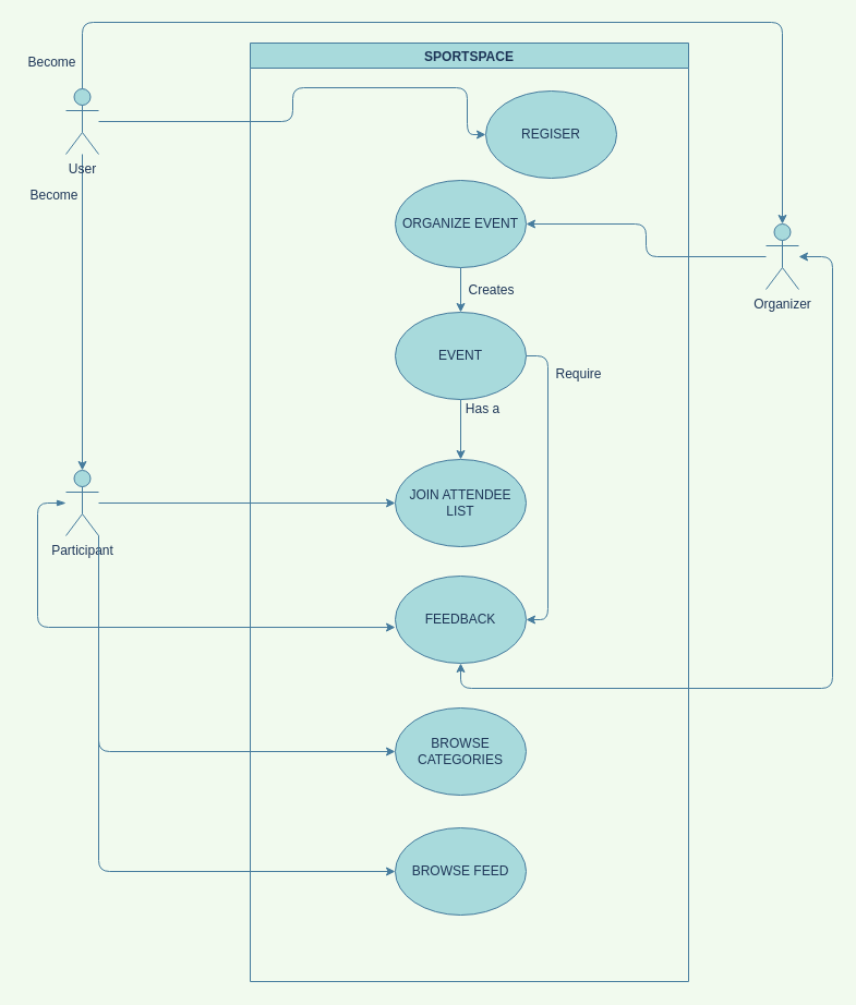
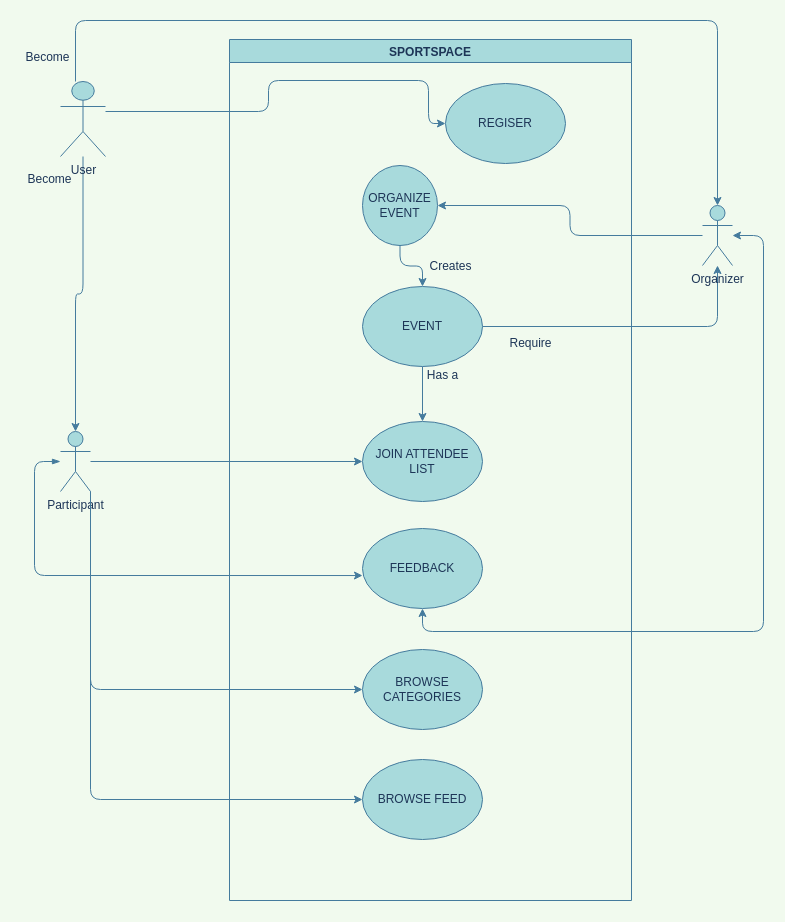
  <mxCell id="0" />
  <mxCell id="1" parent="0" />
  <mxCell id="2" style="edgeStyle=orthogonalEdgeStyle;curved=0;rounded=1;sketch=0;orthogonalLoop=1;jettySize=auto;html=1;entryX=0;entryY=0.5;entryDx=0;entryDy=0;fontColor=#1D3557;strokeColor=#457B9D;fillColor=#A8DADC;" parent="1" source="4" target="9" edge="1"><mxGeometry relative="1" as="geometry" /></mxCell>
  <mxCell id="3" style="edgeStyle=orthogonalEdgeStyle;curved=0;rounded=1;sketch=0;orthogonalLoop=1;jettySize=auto;html=1;entryX=0;entryY=0.588;entryDx=0;entryDy=0;entryPerimeter=0;fontColor=#1D3557;strokeColor=#457B9D;fillColor=#A8DADC;startArrow=blockThin;startFill=1;" parent="1" source="4" target="10" edge="1"><mxGeometry relative="1" as="geometry"><Array as="points"><mxPoint x="34" y="461" /><mxPoint x="34" y="575" /></Array></mxGeometry></mxCell>
  <mxCell id="4" value="Participant" style="shape=umlActor;verticalLabelPosition=bottom;verticalAlign=top;html=1;outlineConnect=0;rounded=1;sketch=0;fontColor=#1D3557;strokeColor=#457B9D;fillColor=#A8DADC;" parent="1" vertex="1"><mxGeometry x="60" y="431" width="30" height="60" as="geometry" /></mxCell>
  <mxCell id="5" value="SPORTSPACE" style="swimlane;rounded=0;sketch=0;fontColor=#1D3557;strokeColor=#457B9D;fillColor=#A8DADC;" parent="1" vertex="1"><mxGeometry x="229" y="39" width="402" height="861" as="geometry" /></mxCell>
  <mxCell id="6" value="REGISER" style="ellipse;whiteSpace=wrap;html=1;rounded=0;sketch=0;fontColor=#1D3557;strokeColor=#457B9D;fillColor=#A8DADC;" parent="5" vertex="1"><mxGeometry x="216" y="44" width="120" height="80" as="geometry" /></mxCell>
  <mxCell id="7" style="edgeStyle=orthogonalEdgeStyle;curved=0;rounded=1;sketch=0;orthogonalLoop=1;jettySize=auto;html=1;fontColor=#1D3557;strokeColor=#457B9D;fillColor=#A8DADC;" parent="5" source="8" target="13" edge="1"><mxGeometry relative="1" as="geometry" /></mxCell>
- <mxCell id="8" value="ORGANIZE EVENT" style="ellipse;whiteSpace=wrap;html=1;rounded=0;sketch=0;fontColor=#1D3557;strokeColor=#457B9D;fillColor=#A8DADC;" parent="5" vertex="1"><mxGeometry x="133" y="126" width="120" height="80" as="geometry" /></mxCell>
+ <mxCell id="8" value="ORGANIZE EVENT" style="ellipse;whiteSpace=wrap;html=1;rounded=0;sketch=0;fontColor=#1D3557;strokeColor=#457B9D;fillColor=#A8DADC;" parent="5" vertex="1"><mxGeometry x="133" y="126" width="75" height="80" as="geometry" /></mxCell>
  <mxCell id="9" value="JOIN ATTENDEE LIST" style="ellipse;whiteSpace=wrap;html=1;rounded=0;sketch=0;fontColor=#1D3557;strokeColor=#457B9D;fillColor=#A8DADC;" parent="5" vertex="1"><mxGeometry x="133" y="382" width="120" height="80" as="geometry" /></mxCell>
  <mxCell id="10" value="FEEDBACK" style="ellipse;whiteSpace=wrap;html=1;rounded=0;sketch=0;fontColor=#1D3557;strokeColor=#457B9D;fillColor=#A8DADC;" parent="5" vertex="1"><mxGeometry x="133" y="489" width="120" height="80" as="geometry" /></mxCell>
  <mxCell id="11" value="" style="edgeStyle=orthogonalEdgeStyle;curved=0;rounded=1;sketch=0;orthogonalLoop=1;jettySize=auto;html=1;fontColor=#1D3557;strokeColor=#457B9D;fillColor=#A8DADC;" parent="5" source="13" target="9" edge="1"><mxGeometry relative="1" as="geometry" /></mxCell>
- <mxCell id="12" style="edgeStyle=orthogonalEdgeStyle;curved=0;rounded=1;sketch=0;orthogonalLoop=1;jettySize=auto;html=1;entryX=1;entryY=0.5;entryDx=0;entryDy=0;fontColor=#1D3557;strokeColor=#457B9D;fillColor=#A8DADC;exitX=1;exitY=0.5;exitDx=0;exitDy=0;" parent="5" source="13" target="10" edge="1"><mxGeometry relative="1" as="geometry" /></mxCell>
+ <mxCell id="12" style="edgeStyle=orthogonalEdgeStyle;curved=0;rounded=1;sketch=0;orthogonalLoop=1;jettySize=auto;html=1;fontColor=#1D3557;strokeColor=#457B9D;fillColor=#A8DADC;exitX=1;exitY=0.5;exitDx=0;exitDy=0;" parent="5" source="13" target="21" edge="1"><mxGeometry relative="1" as="geometry" /></mxCell>
  <mxCell id="13" value="EVENT" style="ellipse;whiteSpace=wrap;html=1;rounded=0;sketch=0;fontColor=#1D3557;strokeColor=#457B9D;fillColor=#A8DADC;" parent="5" vertex="1"><mxGeometry x="133" y="247" width="120" height="80" as="geometry" /></mxCell>
  <mxCell id="14" value="Creates" style="text;html=1;align=center;verticalAlign=middle;resizable=0;points=[];autosize=1;strokeColor=none;fillColor=none;fontColor=#1D3557;" parent="5" vertex="1"><mxGeometry x="195" y="218" width="52" height="18" as="geometry" /></mxCell>
  <mxCell id="15" value="Has a" style="text;html=1;align=center;verticalAlign=middle;resizable=0;points=[];autosize=1;strokeColor=none;fillColor=none;fontColor=#1D3557;" parent="5" vertex="1"><mxGeometry x="192" y="327" width="41" height="18" as="geometry" /></mxCell>
  <mxCell id="16" value="Require" style="text;html=1;align=center;verticalAlign=middle;resizable=0;points=[];autosize=1;strokeColor=none;fillColor=none;fontColor=#1D3557;" parent="5" vertex="1"><mxGeometry x="275" y="295" width="52" height="18" as="geometry" /></mxCell>
  <mxCell id="17" value="BROWSE CATEGORIES" style="ellipse;whiteSpace=wrap;html=1;rounded=0;sketch=0;fontColor=#1D3557;strokeColor=#457B9D;fillColor=#A8DADC;" vertex="1" parent="5"><mxGeometry x="133" y="610" width="120" height="80" as="geometry" /></mxCell>
  <mxCell id="18" value="BROWSE FEED" style="ellipse;whiteSpace=wrap;html=1;rounded=0;sketch=0;fontColor=#1D3557;strokeColor=#457B9D;fillColor=#A8DADC;" vertex="1" parent="5"><mxGeometry x="133" y="720" width="120" height="80" as="geometry" /></mxCell>
  <mxCell id="19" style="edgeStyle=orthogonalEdgeStyle;curved=0;rounded=1;sketch=0;orthogonalLoop=1;jettySize=auto;html=1;entryX=1;entryY=0.5;entryDx=0;entryDy=0;fontColor=#1D3557;strokeColor=#457B9D;fillColor=#A8DADC;" parent="1" source="21" target="8" edge="1"><mxGeometry relative="1" as="geometry" /></mxCell>
  <mxCell id="20" style="edgeStyle=orthogonalEdgeStyle;curved=0;rounded=1;sketch=0;orthogonalLoop=1;jettySize=auto;html=1;entryX=0.5;entryY=1;entryDx=0;entryDy=0;fontColor=#1D3557;strokeColor=#457B9D;fillColor=#A8DADC;startArrow=classic;startFill=1;" parent="1" source="21" target="10" edge="1"><mxGeometry relative="1" as="geometry"><Array as="points"><mxPoint x="763" y="235" /><mxPoint x="763" y="631" /><mxPoint x="422" y="631" /></Array></mxGeometry></mxCell>
  <mxCell id="21" value="Organizer" style="shape=umlActor;verticalLabelPosition=bottom;verticalAlign=top;html=1;outlineConnect=0;rounded=1;sketch=0;fontColor=#1D3557;strokeColor=#457B9D;fillColor=#A8DADC;" parent="1" vertex="1"><mxGeometry x="702" y="205" width="30" height="60" as="geometry" /></mxCell>
  <mxCell id="22" style="edgeStyle=orthogonalEdgeStyle;curved=0;rounded=1;sketch=0;orthogonalLoop=1;jettySize=auto;html=1;entryX=0.5;entryY=0;entryDx=0;entryDy=0;entryPerimeter=0;fontColor=#1D3557;strokeColor=#457B9D;fillColor=#A8DADC;" parent="1" source="25" target="21" edge="1"><mxGeometry relative="1" as="geometry"><Array as="points"><mxPoint x="75" y="20" /><mxPoint x="717" y="20" /></Array></mxGeometry></mxCell>
  <mxCell id="23" style="edgeStyle=orthogonalEdgeStyle;curved=0;rounded=1;sketch=0;orthogonalLoop=1;jettySize=auto;html=1;entryX=0.5;entryY=0;entryDx=0;entryDy=0;entryPerimeter=0;fontColor=#1D3557;strokeColor=#457B9D;fillColor=#A8DADC;" parent="1" source="25" target="4" edge="1"><mxGeometry relative="1" as="geometry" /></mxCell>
  <mxCell id="24" style="edgeStyle=orthogonalEdgeStyle;curved=0;rounded=1;sketch=0;orthogonalLoop=1;jettySize=auto;html=1;entryX=0;entryY=0.5;entryDx=0;entryDy=0;fontColor=#1D3557;strokeColor=#457B9D;fillColor=#A8DADC;" parent="1" source="25" target="6" edge="1"><mxGeometry relative="1" as="geometry"><Array as="points"><mxPoint x="268" y="111" /><mxPoint x="268" y="80" /><mxPoint x="428" y="80" /><mxPoint x="428" y="123" /></Array></mxGeometry></mxCell>
- <mxCell id="25" value="User" style="shape=umlActor;verticalLabelPosition=bottom;verticalAlign=top;html=1;outlineConnect=0;rounded=1;sketch=0;fontColor=#1D3557;strokeColor=#457B9D;fillColor=#A8DADC;" parent="1" vertex="1"><mxGeometry x="60" y="81" width="30" height="60" as="geometry" /></mxCell>
+ <mxCell id="25" value="User" style="shape=umlActor;verticalLabelPosition=bottom;verticalAlign=top;html=1;outlineConnect=0;rounded=1;sketch=0;fontColor=#1D3557;strokeColor=#457B9D;fillColor=#A8DADC;" parent="1" vertex="1"><mxGeometry x="60" y="81" width="45" height="75" as="geometry" /></mxCell>
  <mxCell id="26" value="Become" style="text;html=1;align=center;verticalAlign=middle;resizable=0;points=[];autosize=1;strokeColor=none;fillColor=none;fontColor=#1D3557;" parent="1" vertex="1"><mxGeometry x="22" y="170" width="54" height="18" as="geometry" /></mxCell>
  <mxCell id="27" value="Become" style="text;html=1;align=center;verticalAlign=middle;resizable=0;points=[];autosize=1;strokeColor=none;fillColor=none;fontColor=#1D3557;" parent="1" vertex="1"><mxGeometry x="20" y="48" width="54" height="18" as="geometry" /></mxCell>
  <mxCell id="28" style="edgeStyle=orthogonalEdgeStyle;curved=0;rounded=1;sketch=0;orthogonalLoop=1;jettySize=auto;html=1;entryX=0;entryY=0.5;entryDx=0;entryDy=0;fontColor=#1D3557;strokeColor=#457B9D;fillColor=#A8DADC;exitX=1;exitY=1;exitDx=0;exitDy=0;exitPerimeter=0;" edge="1" parent="1" source="4" target="17"><mxGeometry relative="1" as="geometry"><mxPoint x="100" y="471" as="sourcePoint" /><mxPoint x="372" y="471" as="targetPoint" /></mxGeometry></mxCell>
  <mxCell id="29" style="edgeStyle=orthogonalEdgeStyle;curved=0;rounded=1;sketch=0;orthogonalLoop=1;jettySize=auto;html=1;entryX=0;entryY=0.5;entryDx=0;entryDy=0;fontColor=#1D3557;strokeColor=#457B9D;fillColor=#A8DADC;exitX=1;exitY=1;exitDx=0;exitDy=0;exitPerimeter=0;" edge="1" parent="1" source="4" target="18"><mxGeometry relative="1" as="geometry"><mxPoint x="-43" y="655" as="sourcePoint" /><mxPoint x="229" y="853" as="targetPoint" /></mxGeometry></mxCell>
